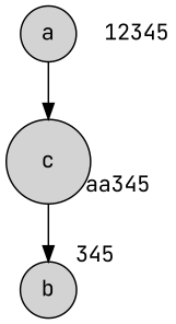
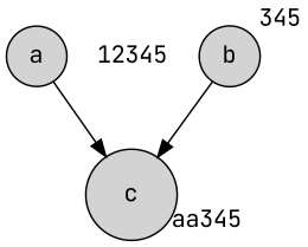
  digraph {
    bgcolor=white
    fontname="JetBrains Mono"
    node [fontname="JetBrains Mono" shape=circle style=filled]
    edge [color=transparent fontname="JetBrains Mono"]
    a [width=0.25]
    c [width=0.75]
    b [width=0.5]
    a -> a [label=12345]
    a -> c [color=""]
    c -> c [headlabel=aa345 labeldistance=2]
-   c -> b [color=""]
+   b -> c [color=""]
    b -> b [labelangle=45 labeldistance=2 taillabel=345]
  }
